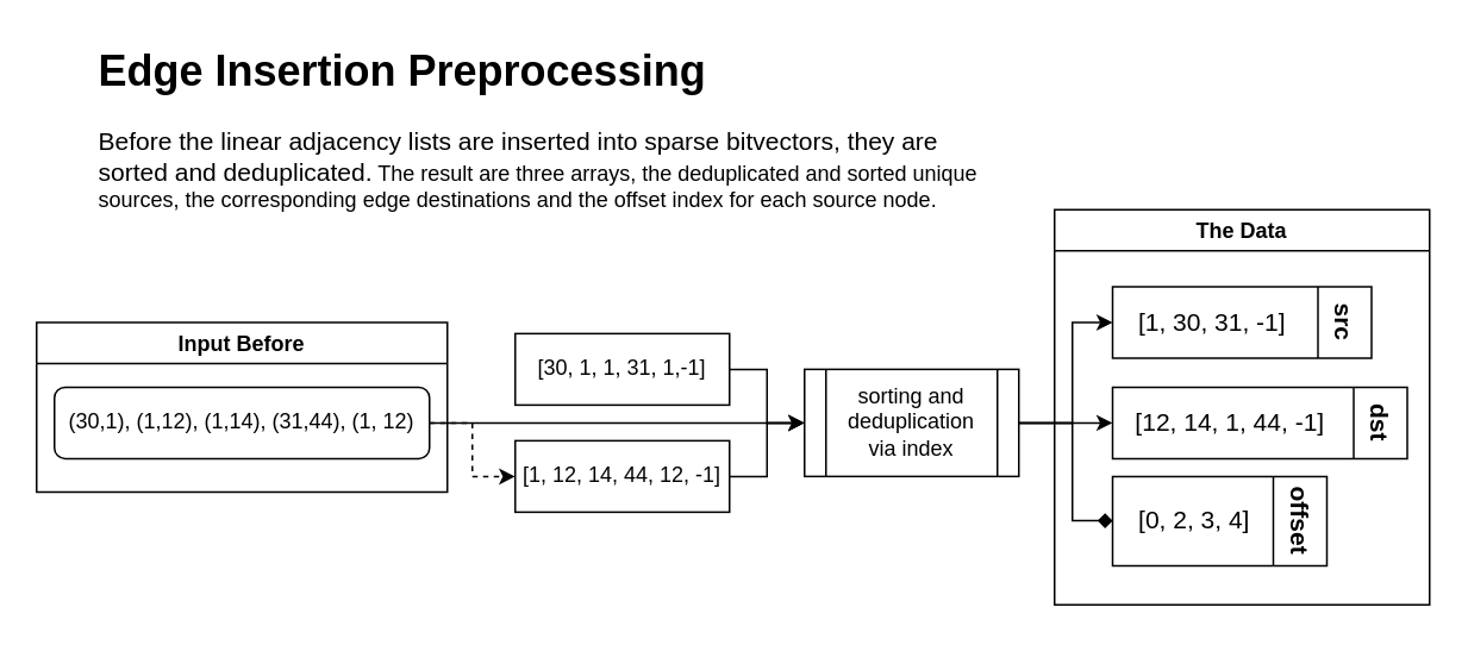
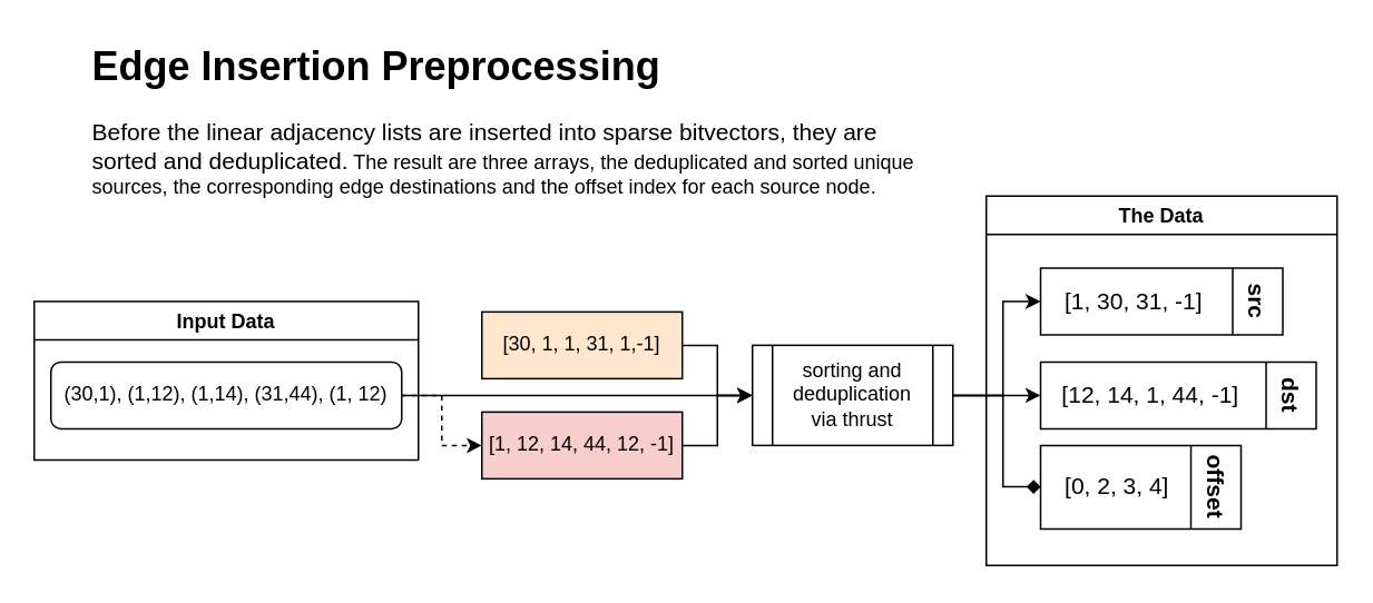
  <mxCell id="0" />
  <mxCell id="1" parent="0" />
  <mxCell id="2" value="" style="edgeStyle=orthogonalEdgeStyle;rounded=0;orthogonalLoop=1;jettySize=auto;html=1;" edge="1" parent="1" source="14" target="11"><mxGeometry relative="1" as="geometry" /></mxCell>
  <mxCell id="3" value="" style="edgeStyle=orthogonalEdgeStyle;rounded=0;orthogonalLoop=1;jettySize=auto;html=1;dashed=1;" edge="1" parent="1" source="14" target="7"><mxGeometry relative="1" as="geometry" /></mxCell>
  <mxCell id="4" style="edgeStyle=orthogonalEdgeStyle;rounded=0;orthogonalLoop=1;jettySize=auto;html=1;" edge="1" parent="1" source="5" target="11"><mxGeometry relative="1" as="geometry" /></mxCell>
- <mxCell id="5" value="[30, 1, 1, 31, 1,-1]" style="whiteSpace=wrap;html=1;rounded=0;" vertex="1" parent="1"><mxGeometry x="288" y="186.25" width="120" height="40" as="geometry" /></mxCell>
+ <mxCell id="5" value="[30, 1, 1, 31, 1,-1]" style="whiteSpace=wrap;html=1;rounded=0;fillColor=#ffe6cc;" vertex="1" parent="1"><mxGeometry x="288" y="186.25" width="120" height="40" as="geometry" /></mxCell>
  <mxCell id="6" style="edgeStyle=orthogonalEdgeStyle;rounded=0;orthogonalLoop=1;jettySize=auto;html=1;" edge="1" parent="1" source="7" target="11"><mxGeometry relative="1" as="geometry" /></mxCell>
- <mxCell id="7" value="[1, 12, 14, 44, 12, -1]" style="whiteSpace=wrap;html=1;rounded=0;" vertex="1" parent="1"><mxGeometry x="288" y="246.25" width="120" height="40" as="geometry" /></mxCell>
+ <mxCell id="7" value="[1, 12, 14, 44, 12, -1]" style="whiteSpace=wrap;html=1;rounded=0;fillColor=#f8cecc;" vertex="1" parent="1"><mxGeometry x="288" y="246.25" width="120" height="40" as="geometry" /></mxCell>
  <mxCell id="8" style="edgeStyle=orthogonalEdgeStyle;rounded=0;orthogonalLoop=1;jettySize=auto;html=1;fontSize=14;" edge="1" parent="1" source="11" target="19"><mxGeometry relative="1" as="geometry" /></mxCell>
  <mxCell id="9" style="edgeStyle=orthogonalEdgeStyle;rounded=0;orthogonalLoop=1;jettySize=auto;html=1;fontSize=14;endArrow=diamond;" edge="1" parent="1" source="11" target="16"><mxGeometry relative="1" as="geometry"><Array as="points"><mxPoint x="600" y="236" /><mxPoint x="600" y="291" /></Array></mxGeometry></mxCell>
  <mxCell id="10" style="edgeStyle=orthogonalEdgeStyle;rounded=0;orthogonalLoop=1;jettySize=auto;html=1;entryX=1;entryY=0.5;entryDx=0;entryDy=0;fontSize=14;" edge="1" parent="1" source="11" target="20"><mxGeometry relative="1" as="geometry"><Array as="points"><mxPoint x="600" y="236" /><mxPoint x="600" y="180" /></Array></mxGeometry></mxCell>
- <mxCell id="11" value="&lt;div&gt;sorting and&lt;br&gt;&lt;/div&gt;&lt;div&gt;deduplication&lt;/div&gt;&lt;div&gt;via index&lt;/div&gt;" style="shape=process;whiteSpace=wrap;html=1;backgroundOutline=1;" vertex="1" parent="1"><mxGeometry x="450" y="206.25" width="120" height="60" as="geometry" /></mxCell>
+ <mxCell id="11" value="&lt;div&gt;sorting and&lt;br&gt;&lt;/div&gt;&lt;div&gt;deduplication&lt;/div&gt;&lt;div&gt;via thrust&lt;/div&gt;" style="shape=process;whiteSpace=wrap;html=1;backgroundOutline=1;" vertex="1" parent="1"><mxGeometry x="450" y="206.25" width="120" height="60" as="geometry" /></mxCell>
  <mxCell id="12" value="&lt;h1&gt;Edge Insertion Preprocessing&lt;br&gt;&lt;/h1&gt;&lt;p&gt;&lt;font style=&quot;font-size: 14px;&quot;&gt;Before the linear adjacency lists are inserted into sparse bitvectors, they are sorted and deduplicated.&lt;/font&gt; The result are three arrays, the deduplicated and sorted unique sources, the corresponding edge destinations and the offset index for each source node.&lt;br&gt;&lt;/p&gt;" style="text;html=1;strokeColor=none;fillColor=none;spacing=5;spacingTop=-20;whiteSpace=wrap;overflow=hidden;rounded=0;" vertex="1" parent="1"><mxGeometry x="50" y="20" width="510" height="130" as="geometry" /></mxCell>
- <mxCell id="13" value="Input Before" style="swimlane;" vertex="1" parent="1"><mxGeometry x="20" y="180.01" width="230" height="95" as="geometry" /></mxCell>
+ <mxCell id="13" value="Input Data" style="swimlane;" vertex="1" parent="1"><mxGeometry x="20" y="180.01" width="230" height="95" as="geometry" /></mxCell>
  <mxCell id="14" value="(30,1), (1,12), (1,14), (31,44), (1, 12)" style="whiteSpace=wrap;html=1;rounded=1;" vertex="1" parent="13"><mxGeometry x="10" y="36.25" width="210" height="40" as="geometry" /></mxCell>
  <mxCell id="15" value="The Data" style="swimlane;" vertex="1" parent="1"><mxGeometry x="590" y="116.88" width="210" height="221.25" as="geometry" /></mxCell>
  <mxCell id="16" value="offset" style="swimlane;horizontal=0;fontSize=14;rotation=-180;startSize=30;" vertex="1" parent="15"><mxGeometry x="32.5" y="149.37" width="120" height="50" as="geometry" /></mxCell>
  <mxCell id="17" value="[0, 2, 3, 4]" style="text;html=1;align=center;verticalAlign=middle;resizable=0;points=[];autosize=1;strokeColor=none;fillColor=none;fontSize=14;" vertex="1" parent="16"><mxGeometry y="10" width="90" height="30" as="geometry" /></mxCell>
  <mxCell id="18" value="dst" style="swimlane;horizontal=0;fontSize=14;rotation=-180;startSize=30;" vertex="1" parent="15"><mxGeometry x="32.5" y="99.37" width="165" height="40" as="geometry" /></mxCell>
  <mxCell id="19" value="[12, 14, 1, 44, -1]" style="text;html=1;align=center;verticalAlign=middle;resizable=0;points=[];autosize=1;strokeColor=none;fillColor=none;fontSize=14;" vertex="1" parent="18"><mxGeometry y="5" width="130" height="30" as="geometry" /></mxCell>
  <mxCell id="20" value="src" style="swimlane;horizontal=0;fontSize=14;rotation=-180;startSize=30;" vertex="1" parent="15"><mxGeometry x="32.5" y="43.12" width="145" height="40" as="geometry" /></mxCell>
  <mxCell id="21" value="[1, 30, 31, -1]" style="text;html=1;align=center;verticalAlign=middle;resizable=0;points=[];autosize=1;strokeColor=none;fillColor=none;fontSize=14;" vertex="1" parent="20"><mxGeometry y="5" width="110" height="30" as="geometry" /></mxCell>
